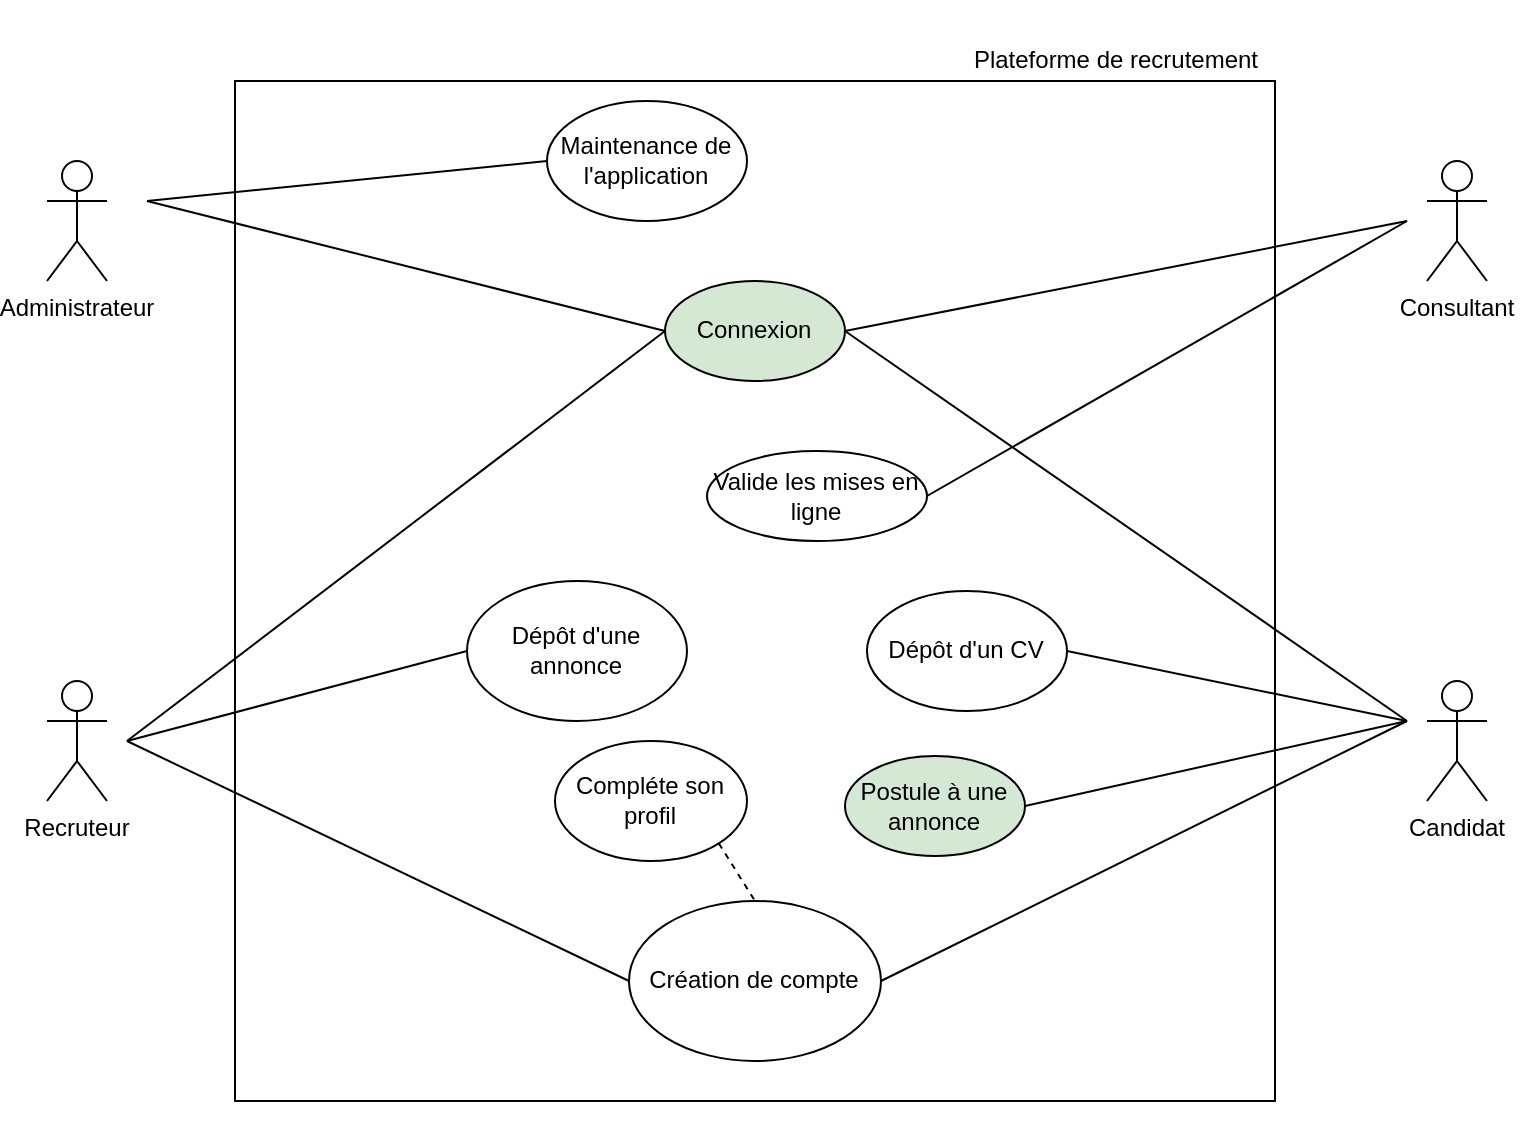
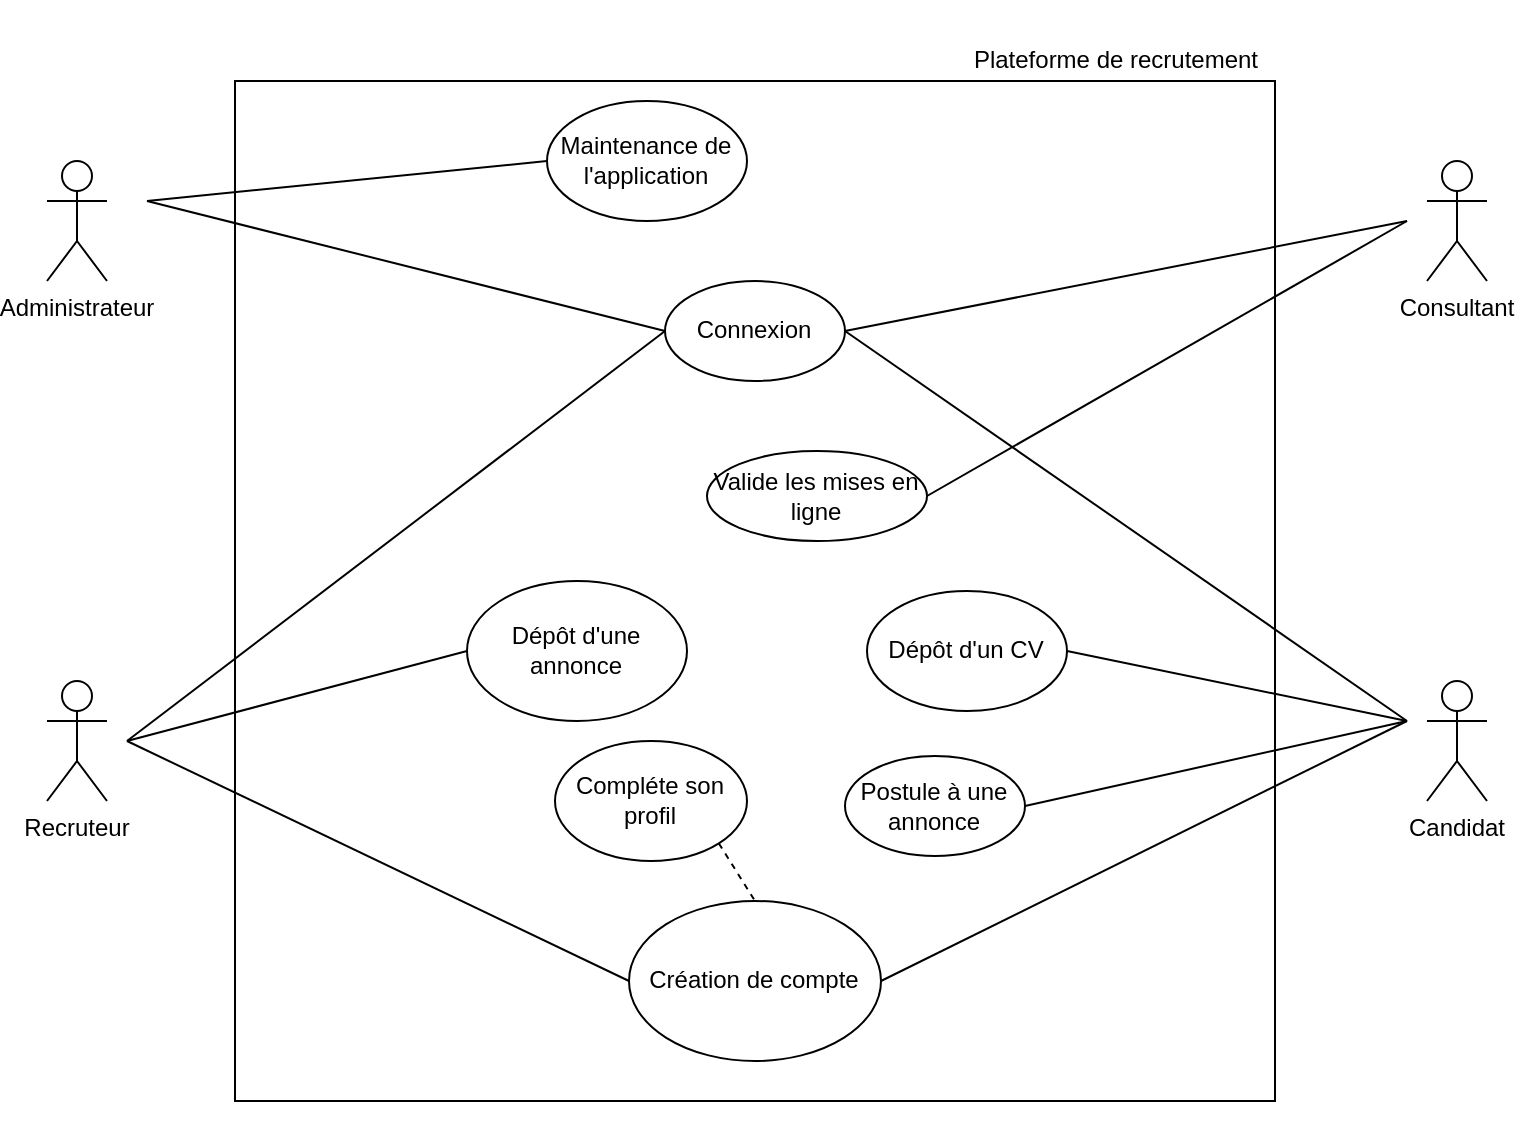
  <mxCell id="0" />
  <mxCell id="1" parent="0" />
  <mxCell id="2" value="" style="rounded=0;whiteSpace=wrap;html=1;" parent="1" vertex="1"><mxGeometry x="114" y="40" width="520" height="510" as="geometry" /></mxCell>
  <mxCell id="3" value="Plateforme de recrutement" style="text;html=1;strokeColor=none;fillColor=none;align=center;verticalAlign=middle;whiteSpace=wrap;rounded=0;" parent="1" vertex="1"><mxGeometry x="470" y="20" width="170" height="20" as="geometry" /></mxCell>
  <mxCell id="4" value="Administrateur" style="shape=umlActor;verticalLabelPosition=bottom;verticalAlign=top;html=1;outlineConnect=0;" parent="1" vertex="1"><mxGeometry x="20" y="80" width="30" height="60" as="geometry" /></mxCell>
  <mxCell id="5" value="Maintenance de l'application" style="ellipse;whiteSpace=wrap;html=1;" parent="1" vertex="1"><mxGeometry x="270" y="50" width="100" height="60" as="geometry" /></mxCell>
- <mxCell id="6" value="Connexion" style="ellipse;whiteSpace=wrap;html=1;fillColor=#d5e8d4;" parent="1" vertex="1"><mxGeometry x="329" y="140" width="90" height="50" as="geometry" /></mxCell>
+ <mxCell id="6" value="Connexion" style="ellipse;whiteSpace=wrap;html=1;" parent="1" vertex="1"><mxGeometry x="329" y="140" width="90" height="50" as="geometry" /></mxCell>
  <mxCell id="7" value="Consultant" style="shape=umlActor;verticalLabelPosition=bottom;verticalAlign=top;html=1;outlineConnect=0;" parent="1" vertex="1"><mxGeometry x="710" y="80" width="30" height="60" as="geometry" /></mxCell>
  <mxCell id="8" value="" style="endArrow=none;html=1;rounded=0;entryX=0;entryY=0.5;entryDx=0;entryDy=0;" parent="1" target="5" edge="1"><mxGeometry width="50" height="50" relative="1" as="geometry"><mxPoint x="70" y="100" as="sourcePoint" /><mxPoint x="210" y="120" as="targetPoint" /></mxGeometry></mxCell>
  <mxCell id="9" value="" style="endArrow=none;html=1;rounded=0;entryX=0;entryY=0.5;entryDx=0;entryDy=0;" parent="1" target="6" edge="1"><mxGeometry width="50" height="50" relative="1" as="geometry"><mxPoint x="70" y="100" as="sourcePoint" /><mxPoint x="210" y="230" as="targetPoint" /></mxGeometry></mxCell>
  <mxCell id="10" value="" style="endArrow=none;html=1;rounded=0;exitX=1;exitY=0.5;exitDx=0;exitDy=0;" parent="1" source="6" edge="1"><mxGeometry width="50" height="50" relative="1" as="geometry"><mxPoint x="500" y="160" as="sourcePoint" /><mxPoint x="700" y="110" as="targetPoint" /></mxGeometry></mxCell>
  <mxCell id="11" value="" style="endArrow=none;html=1;rounded=0;exitX=1;exitY=0.5;exitDx=0;exitDy=0;" parent="1" source="23" edge="1"><mxGeometry width="50" height="50" relative="1" as="geometry"><mxPoint x="570" y="220" as="sourcePoint" /><mxPoint x="700" y="110" as="targetPoint" /></mxGeometry></mxCell>
  <mxCell id="12" value="Candidat&lt;br&gt;" style="shape=umlActor;verticalLabelPosition=bottom;verticalAlign=top;html=1;outlineConnect=0;" parent="1" vertex="1"><mxGeometry x="710" y="340" width="30" height="60" as="geometry" /></mxCell>
  <mxCell id="13" value="Recruteur" style="shape=umlActor;verticalLabelPosition=bottom;verticalAlign=top;html=1;outlineConnect=0;" parent="1" vertex="1"><mxGeometry x="20" y="340" width="30" height="60" as="geometry" /></mxCell>
  <mxCell id="14" value="" style="endArrow=none;html=1;rounded=0;entryX=0;entryY=0.5;entryDx=0;entryDy=0;" parent="1" target="6" edge="1"><mxGeometry width="50" height="50" relative="1" as="geometry"><mxPoint x="60" y="370" as="sourcePoint" /><mxPoint x="210" y="310" as="targetPoint" /></mxGeometry></mxCell>
  <mxCell id="15" value="" style="endArrow=none;html=1;rounded=0;exitX=1;exitY=0.5;exitDx=0;exitDy=0;" parent="1" source="6" edge="1"><mxGeometry width="50" height="50" relative="1" as="geometry"><mxPoint x="480" y="390" as="sourcePoint" /><mxPoint x="700" y="360" as="targetPoint" /></mxGeometry></mxCell>
  <mxCell id="16" value="Création de compte" style="ellipse;whiteSpace=wrap;html=1;" parent="1" vertex="1"><mxGeometry x="311" y="450" width="126" height="80" as="geometry" /></mxCell>
  <mxCell id="17" value="" style="endArrow=none;html=1;rounded=0;entryX=0;entryY=0.5;entryDx=0;entryDy=0;" parent="1" target="16" edge="1"><mxGeometry width="50" height="50" relative="1" as="geometry"><mxPoint x="60" y="370" as="sourcePoint" /><mxPoint x="210" y="410" as="targetPoint" /></mxGeometry></mxCell>
  <mxCell id="18" value="" style="endArrow=none;html=1;rounded=0;exitX=1;exitY=0.5;exitDx=0;exitDy=0;" parent="1" source="16" edge="1"><mxGeometry width="50" height="50" relative="1" as="geometry"><mxPoint x="520" y="450" as="sourcePoint" /><mxPoint x="700" y="360" as="targetPoint" /></mxGeometry></mxCell>
  <mxCell id="19" value="Dépôt d'un CV" style="ellipse;whiteSpace=wrap;html=1;" parent="1" vertex="1"><mxGeometry x="430" y="295" width="100" height="60" as="geometry" /></mxCell>
  <mxCell id="20" value="" style="endArrow=none;html=1;rounded=0;exitX=1;exitY=0.5;exitDx=0;exitDy=0;" parent="1" source="19" edge="1"><mxGeometry width="50" height="50" relative="1" as="geometry"><mxPoint x="330" y="330" as="sourcePoint" /><mxPoint x="700" y="360" as="targetPoint" /></mxGeometry></mxCell>
  <mxCell id="21" value="Dépôt d'une annonce" style="ellipse;whiteSpace=wrap;html=1;" parent="1" vertex="1"><mxGeometry x="230" y="290" width="110" height="70" as="geometry" /></mxCell>
  <mxCell id="22" value="" style="endArrow=none;html=1;rounded=0;entryX=0;entryY=0.5;entryDx=0;entryDy=0;" parent="1" target="21" edge="1"><mxGeometry width="50" height="50" relative="1" as="geometry"><mxPoint x="60" y="370" as="sourcePoint" /><mxPoint x="200" y="320" as="targetPoint" /></mxGeometry></mxCell>
  <mxCell id="23" value="Valide les mises en ligne" style="ellipse;whiteSpace=wrap;html=1;" parent="1" vertex="1"><mxGeometry x="350" y="225" width="110" height="45" as="geometry" /></mxCell>
  <mxCell id="24" value="Compléte son profil" style="ellipse;whiteSpace=wrap;html=1;" parent="1" vertex="1"><mxGeometry x="274" y="370" width="96" height="60" as="geometry" /></mxCell>
  <mxCell id="25" value="" style="endArrow=none;html=1;rounded=0;exitX=1;exitY=1;exitDx=0;exitDy=0;entryX=0.5;entryY=0;entryDx=0;entryDy=0;dashed=1;" parent="1" source="24" target="16" edge="1"><mxGeometry width="50" height="50" relative="1" as="geometry"><mxPoint x="405" y="412.5" as="sourcePoint" /><mxPoint x="575" y="447.5" as="targetPoint" /></mxGeometry></mxCell>
  <mxCell id="26" value="" style="endArrow=none;html=1;rounded=0;exitX=1;exitY=0.5;exitDx=0;exitDy=0;" parent="1" source="27" edge="1"><mxGeometry width="50" height="50" relative="1" as="geometry"><mxPoint x="550" y="345" as="sourcePoint" /><mxPoint x="700" y="360" as="targetPoint" /></mxGeometry></mxCell>
- <mxCell id="27" value="Postule à une annonce" style="ellipse;whiteSpace=wrap;html=1;fillColor=#d5e8d4;" parent="1" vertex="1"><mxGeometry x="419" y="377.5" width="90" height="50" as="geometry" /></mxCell>
+ <mxCell id="27" value="Postule à une annonce" style="ellipse;whiteSpace=wrap;html=1;" parent="1" vertex="1"><mxGeometry x="419" y="377.5" width="90" height="50" as="geometry" /></mxCell>
